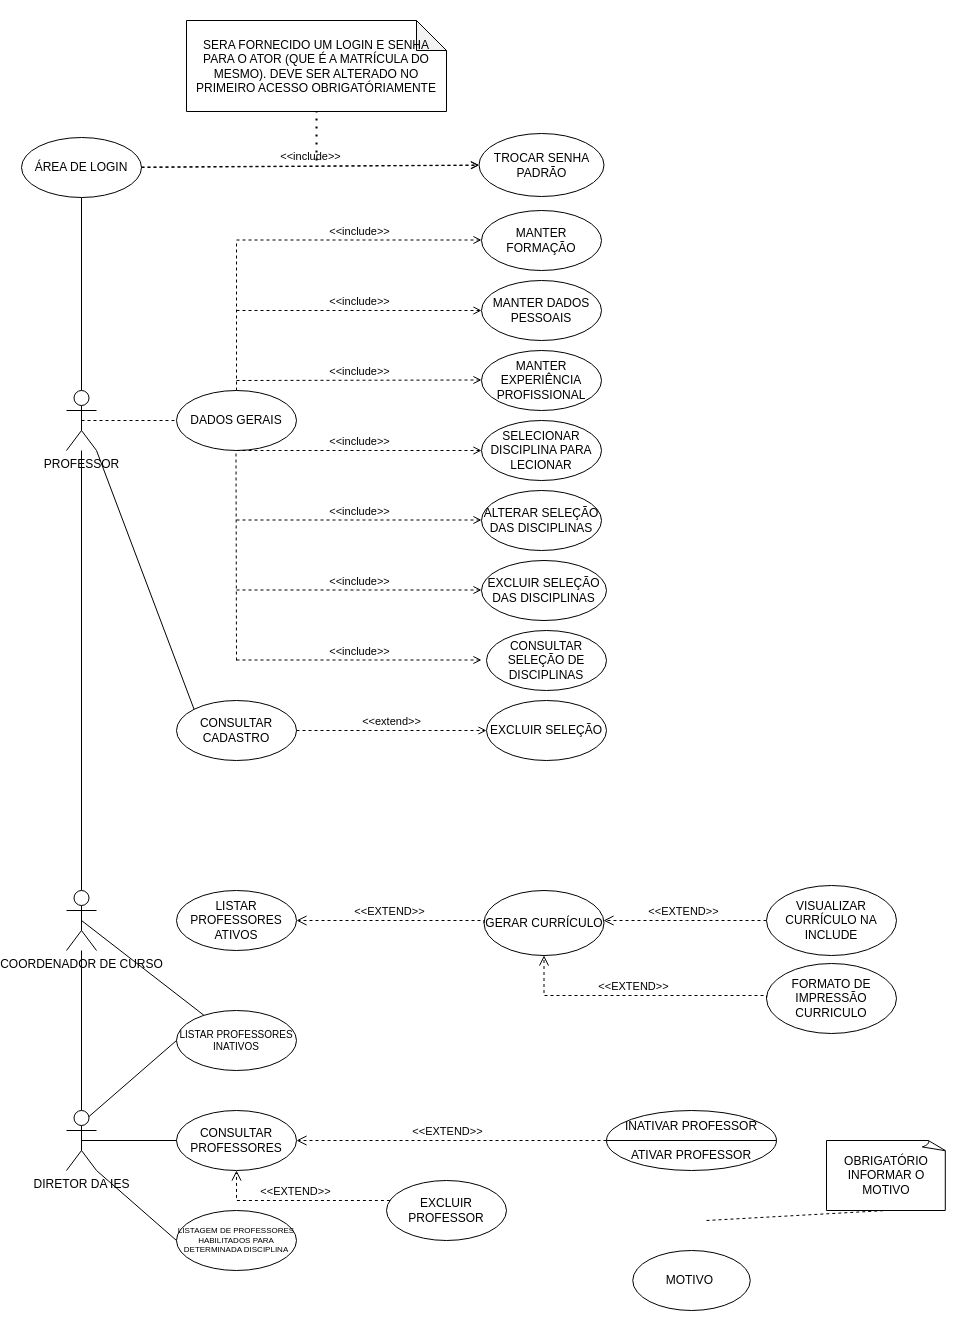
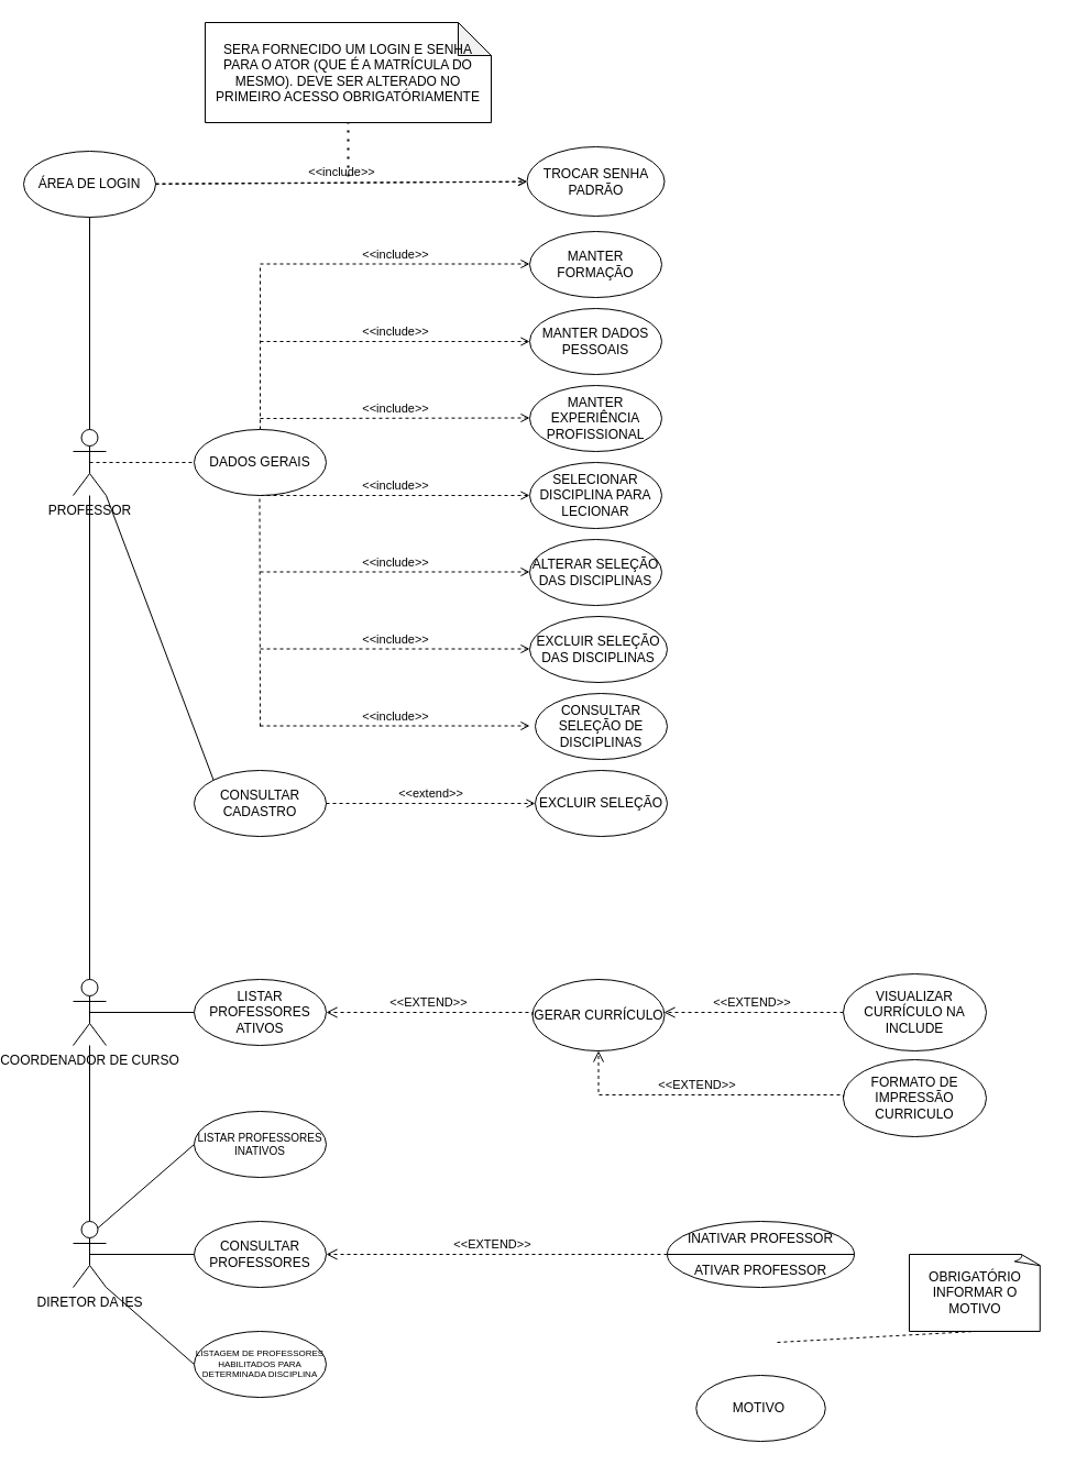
  <mxCell id="0" />
  <mxCell id="1" parent="0" />
  <mxCell id="2" value="PROFESSOR" style="shape=umlActor;verticalLabelPosition=bottom;verticalAlign=top;html=1;outlineConnect=0;" parent="1" vertex="1"><mxGeometry x="65" y="390" width="30" height="60" as="geometry" /></mxCell>
  <mxCell id="3" value="COORDENADOR DE CURSO" style="shape=umlActor;verticalLabelPosition=bottom;verticalAlign=top;html=1;outlineConnect=0;" parent="1" vertex="1"><mxGeometry x="65" y="890" width="30" height="60" as="geometry" /></mxCell>
  <mxCell id="4" value="DIRETOR DA IES" style="shape=umlActor;verticalLabelPosition=bottom;verticalAlign=top;html=1;outlineConnect=0;" parent="1" vertex="1"><mxGeometry x="65" y="1110" width="30" height="60" as="geometry" /></mxCell>
  <mxCell id="5" value="DADOS GERAIS" style="ellipse;whiteSpace=wrap;html=1;" parent="1" vertex="1"><mxGeometry x="175" y="390" width="120" height="60" as="geometry" /></mxCell>
  <mxCell id="6" value="LISTAR PROFESSORES ATIVOS" style="ellipse;whiteSpace=wrap;html=1;" parent="1" vertex="1"><mxGeometry x="175" y="890" width="120" height="60" as="geometry" /></mxCell>
  <mxCell id="7" value="CONSULTAR &lt;br&gt;PROFESSORES" style="ellipse;whiteSpace=wrap;html=1;" parent="1" vertex="1"><mxGeometry x="175" y="1110" width="120" height="60" as="geometry" /></mxCell>
  <mxCell id="8" value="" style="endArrow=none;html=1;rounded=0;exitX=0.5;exitY=0.5;exitDx=0;exitDy=0;exitPerimeter=0;entryX=0;entryY=0.5;entryDx=0;entryDy=0;dashed=1;" parent="1" source="2" target="5" edge="1"><mxGeometry width="50" height="50" relative="1" as="geometry"><mxPoint x="305" y="460" as="sourcePoint" /><mxPoint x="355" y="410" as="targetPoint" /></mxGeometry></mxCell>
- <mxCell id="9" value="" style="endArrow=none;html=1;rounded=0;exitX=0.5;exitY=0.5;exitDx=0;exitDy=0;exitPerimeter=0;" parent="1" source="3" target="45" edge="1"><mxGeometry width="50" height="50" relative="1" as="geometry"><mxPoint x="90" y="919.5" as="sourcePoint" /><mxPoint x="175" y="919.5" as="targetPoint" /></mxGeometry></mxCell>
+ <mxCell id="9" value="" style="endArrow=none;html=1;rounded=0;exitX=0.5;exitY=0.5;exitDx=0;exitDy=0;exitPerimeter=0;entryX=0;entryY=0.5;entryDx=0;entryDy=0;" parent="1" source="3" target="6" edge="1"><mxGeometry width="50" height="50" relative="1" as="geometry"><mxPoint x="90" y="919.5" as="sourcePoint" /><mxPoint x="175" y="919.5" as="targetPoint" /></mxGeometry></mxCell>
  <mxCell id="10" value="" style="endArrow=none;html=1;rounded=0;exitX=0.5;exitY=0.5;exitDx=0;exitDy=0;exitPerimeter=0;entryX=0;entryY=0.5;entryDx=0;entryDy=0;" parent="1" source="4" target="7" edge="1"><mxGeometry width="50" height="50" relative="1" as="geometry"><mxPoint x="90" y="1150" as="sourcePoint" /><mxPoint x="175" y="1150" as="targetPoint" /></mxGeometry></mxCell>
  <mxCell id="11" value="" style="endArrow=none;html=1;rounded=0;exitX=0.5;exitY=0;exitDx=0;exitDy=0;exitPerimeter=0;" parent="1" source="3" target="2" edge="1"><mxGeometry width="50" height="50" relative="1" as="geometry"><mxPoint x="305" y="960" as="sourcePoint" /><mxPoint x="355" y="910" as="targetPoint" /></mxGeometry></mxCell>
  <mxCell id="12" value="" style="endArrow=none;html=1;rounded=0;" parent="1" target="3" edge="1"><mxGeometry width="50" height="50" relative="1" as="geometry"><mxPoint x="80" y="1110" as="sourcePoint" /><mxPoint x="79.5" y="970" as="targetPoint" /></mxGeometry></mxCell>
  <mxCell id="13" value="MANTER DADOS PESSOAIS" style="ellipse;whiteSpace=wrap;html=1;" parent="1" vertex="1"><mxGeometry x="480" y="280" width="120" height="60" as="geometry" /></mxCell>
  <mxCell id="14" value="" style="endArrow=none;dashed=1;html=1;rounded=0;exitX=0.5;exitY=0;exitDx=0;exitDy=0;" parent="1" source="5" edge="1"><mxGeometry width="50" height="50" relative="1" as="geometry"><mxPoint x="305" y="510" as="sourcePoint" /><mxPoint x="235" y="240" as="targetPoint" /></mxGeometry></mxCell>
  <mxCell id="15" value="&amp;lt;&amp;lt;include&amp;gt;&amp;gt;" style="html=1;verticalAlign=bottom;labelBackgroundColor=none;endArrow=open;endFill=0;dashed=1;rounded=0;entryX=0;entryY=0.5;entryDx=0;entryDy=0;" parent="1" edge="1"><mxGeometry width="160" relative="1" as="geometry"><mxPoint x="235" y="310" as="sourcePoint" /><mxPoint x="480" y="310" as="targetPoint" /><mxPoint as="offset" /></mxGeometry></mxCell>
  <mxCell id="16" value="MANTER EXPERIÊNCIA PROFISSIONAL" style="ellipse;whiteSpace=wrap;html=1;" parent="1" vertex="1"><mxGeometry x="480" y="350" width="120" height="60" as="geometry" /></mxCell>
  <mxCell id="17" value="&amp;lt;&amp;lt;include&amp;gt;&amp;gt;" style="html=1;verticalAlign=bottom;labelBackgroundColor=none;endArrow=open;endFill=0;dashed=1;rounded=0;entryX=0;entryY=0.5;entryDx=0;entryDy=0;" parent="1" edge="1"><mxGeometry width="160" relative="1" as="geometry"><mxPoint x="235" y="380" as="sourcePoint" /><mxPoint x="480" y="379.5" as="targetPoint" /><mxPoint as="offset" /></mxGeometry></mxCell>
  <mxCell id="18" value="SELECIONAR DISCIPLINA PARA LECIONAR" style="ellipse;whiteSpace=wrap;html=1;" parent="1" vertex="1"><mxGeometry x="480" y="420" width="120" height="60" as="geometry" /></mxCell>
  <mxCell id="19" value="&amp;lt;&amp;lt;include&amp;gt;&amp;gt;" style="html=1;verticalAlign=bottom;labelBackgroundColor=none;endArrow=open;endFill=0;dashed=1;rounded=0;entryX=0;entryY=0.5;entryDx=0;entryDy=0;exitX=0.5;exitY=1;exitDx=0;exitDy=0;" parent="1" source="5" target="18" edge="1"><mxGeometry width="160" relative="1" as="geometry"><mxPoint x="245" y="390" as="sourcePoint" /><mxPoint x="490" y="389.5" as="targetPoint" /><mxPoint as="offset" /></mxGeometry></mxCell>
  <mxCell id="20" value="ALTERAR SELEÇÃO DAS DISCIPLINAS" style="ellipse;whiteSpace=wrap;html=1;" parent="1" vertex="1"><mxGeometry x="480" y="490" width="120" height="60" as="geometry" /></mxCell>
  <mxCell id="21" value="MANTER FORMAÇÃO" style="ellipse;whiteSpace=wrap;html=1;" parent="1" vertex="1"><mxGeometry x="480" y="210" width="120" height="60" as="geometry" /></mxCell>
  <mxCell id="22" value="&amp;lt;&amp;lt;include&amp;gt;&amp;gt;" style="html=1;verticalAlign=bottom;labelBackgroundColor=none;endArrow=open;endFill=0;dashed=1;rounded=0;entryX=0;entryY=0.5;entryDx=0;entryDy=0;" parent="1" edge="1"><mxGeometry width="160" relative="1" as="geometry"><mxPoint x="235" y="239.5" as="sourcePoint" /><mxPoint x="480" y="239.5" as="targetPoint" /><mxPoint as="offset" /></mxGeometry></mxCell>
  <mxCell id="23" value="&amp;lt;&amp;lt;include&amp;gt;&amp;gt;" style="html=1;verticalAlign=bottom;labelBackgroundColor=none;endArrow=open;endFill=0;dashed=1;rounded=0;entryX=0;entryY=0.5;entryDx=0;entryDy=0;" parent="1" edge="1"><mxGeometry width="160" relative="1" as="geometry"><mxPoint x="235" y="519.5" as="sourcePoint" /><mxPoint x="480" y="519.5" as="targetPoint" /><mxPoint as="offset" /></mxGeometry></mxCell>
  <mxCell id="24" value="" style="endArrow=none;dashed=1;html=1;rounded=0;" parent="1" edge="1"><mxGeometry width="50" height="50" relative="1" as="geometry"><mxPoint x="235" y="660" as="sourcePoint" /><mxPoint x="234.5" y="450" as="targetPoint" /></mxGeometry></mxCell>
  <mxCell id="25" value="EXCLUIR SELEÇÃO DAS DISCIPLINAS " style="ellipse;whiteSpace=wrap;html=1;" parent="1" vertex="1"><mxGeometry x="480" y="560" width="125" height="60" as="geometry" /></mxCell>
  <mxCell id="26" value="&amp;lt;&amp;lt;include&amp;gt;&amp;gt;" style="html=1;verticalAlign=bottom;labelBackgroundColor=none;endArrow=open;endFill=0;dashed=1;rounded=0;entryX=0;entryY=0.5;entryDx=0;entryDy=0;" parent="1" edge="1"><mxGeometry width="160" relative="1" as="geometry"><mxPoint x="235" y="589.5" as="sourcePoint" /><mxPoint x="480" y="589.5" as="targetPoint" /><mxPoint as="offset" /></mxGeometry></mxCell>
  <mxCell id="27" value="CONSULTAR SELEÇÃO DE DISCIPLINAS" style="ellipse;whiteSpace=wrap;html=1;" parent="1" vertex="1"><mxGeometry x="485" y="630" width="120" height="60" as="geometry" /></mxCell>
  <mxCell id="28" value="&amp;lt;&amp;lt;include&amp;gt;&amp;gt;" style="html=1;verticalAlign=bottom;labelBackgroundColor=none;endArrow=open;endFill=0;dashed=1;rounded=0;entryX=0;entryY=0.5;entryDx=0;entryDy=0;" parent="1" edge="1"><mxGeometry width="160" relative="1" as="geometry"><mxPoint x="235" y="659.5" as="sourcePoint" /><mxPoint x="480" y="659.5" as="targetPoint" /><mxPoint as="offset" /></mxGeometry></mxCell>
  <mxCell id="29" value="ÁREA DE LOGIN" style="ellipse;whiteSpace=wrap;html=1;" parent="1" vertex="1"><mxGeometry x="20" y="137" width="120" height="60" as="geometry" /></mxCell>
  <mxCell id="30" value="&amp;lt;&amp;lt;include&amp;gt;&amp;gt;" style="html=1;verticalAlign=bottom;labelBackgroundColor=none;endArrow=open;endFill=0;dashed=1;rounded=0;entryX=0;entryY=0.5;entryDx=0;entryDy=0;" parent="1" target="33" edge="1"><mxGeometry width="160" relative="1" as="geometry"><mxPoint x="140" y="166.5" as="sourcePoint" /><mxPoint x="385" y="166.5" as="targetPoint" /><mxPoint as="offset" /></mxGeometry></mxCell>
  <mxCell id="31" value="SERA FORNECIDO UM LOGIN E SENHA PARA O ATOR (QUE É A MATRÍCULA DO MESMO). DEVE SER ALTERADO NO PRIMEIRO ACESSO OBRIGATÓRIAMENTE" style="shape=note;whiteSpace=wrap;html=1;backgroundOutline=1;darkOpacity=0.05;" parent="1" vertex="1"><mxGeometry x="185" y="20" width="260" height="91" as="geometry" /></mxCell>
  <mxCell id="32" value="" style="html=1;verticalAlign=bottom;labelBackgroundColor=none;endArrow=open;endFill=0;dashed=1;rounded=0;exitX=1;exitY=0.5;exitDx=0;exitDy=0;" parent="1" target="33" edge="1" source="29"><mxGeometry width="160" relative="1" as="geometry"><mxPoint x="195" y="170" as="sourcePoint" /><mxPoint x="675" y="165" as="targetPoint" /><mxPoint as="offset" /></mxGeometry></mxCell>
  <mxCell id="33" value="TROCAR SENHA PADRÃO" style="ellipse;whiteSpace=wrap;html=1;" parent="1" vertex="1"><mxGeometry x="477.5" y="133" width="125" height="63" as="geometry" /></mxCell>
  <mxCell id="34" value="" style="endArrow=none;html=1;rounded=0;entryX=0.5;entryY=1;entryDx=0;entryDy=0;exitX=0.5;exitY=0;exitDx=0;exitDy=0;exitPerimeter=0;" parent="1" source="2" target="29" edge="1"><mxGeometry width="50" height="50" relative="1" as="geometry"><mxPoint x="265" y="290" as="sourcePoint" /><mxPoint x="315" y="240" as="targetPoint" /></mxGeometry></mxCell>
  <mxCell id="35" value="CONSULTAR CADASTRO" style="ellipse;whiteSpace=wrap;html=1;" parent="1" vertex="1"><mxGeometry x="175" y="700" width="120" height="60" as="geometry" /></mxCell>
  <mxCell id="36" value="" style="endArrow=none;html=1;rounded=0;exitX=0;exitY=0;exitDx=0;exitDy=0;entryX=1;entryY=1;entryDx=0;entryDy=0;entryPerimeter=0;" parent="1" source="35" target="2" edge="1"><mxGeometry width="50" height="50" relative="1" as="geometry"><mxPoint x="385" y="690" as="sourcePoint" /><mxPoint x="435" y="640" as="targetPoint" /></mxGeometry></mxCell>
  <mxCell id="37" value="" style="endArrow=none;dashed=1;html=1;dashPattern=1 3;strokeWidth=2;rounded=0;entryX=0.5;entryY=1;entryDx=0;entryDy=0;entryPerimeter=0;" edge="1" parent="1" target="31"><mxGeometry width="50" height="50" relative="1" as="geometry"><mxPoint x="315" y="160" as="sourcePoint" /><mxPoint x="395" y="81" as="targetPoint" /></mxGeometry></mxCell>
  <mxCell id="38" value="EXCLUIR SELEÇÃO" style="ellipse;whiteSpace=wrap;html=1;" vertex="1" parent="1"><mxGeometry x="485" y="700" width="120" height="60" as="geometry" /></mxCell>
  <mxCell id="39" value="&amp;lt;&amp;lt;extend&amp;gt;&amp;gt;" style="html=1;verticalAlign=bottom;labelBackgroundColor=none;endArrow=open;endFill=0;dashed=1;rounded=0;entryX=0;entryY=0.5;entryDx=0;entryDy=0;exitX=1;exitY=0.5;exitDx=0;exitDy=0;" edge="1" parent="1" source="35" target="38"><mxGeometry width="160" relative="1" as="geometry"><mxPoint x="405" y="760" as="sourcePoint" /><mxPoint x="650" y="760" as="targetPoint" /><mxPoint as="offset" /></mxGeometry></mxCell>
  <mxCell id="40" value="GERAR CURRÍCULO" style="ellipse;whiteSpace=wrap;html=1;" vertex="1" parent="1"><mxGeometry x="482.5" y="890" width="120" height="65" as="geometry" /></mxCell>
  <mxCell id="41" value="FORMATO DE IMPRESSÃO CURRICULO" style="ellipse;whiteSpace=wrap;html=1;" vertex="1" parent="1"><mxGeometry x="765" y="963" width="130" height="70" as="geometry" /></mxCell>
  <mxCell id="42" value="&amp;lt;&amp;lt;EXTEND&amp;gt;&amp;gt;" style="html=1;verticalAlign=bottom;endArrow=open;dashed=1;endSize=8;edgeStyle=elbowEdgeStyle;elbow=vertical;curved=0;rounded=0;entryX=1;entryY=0.5;entryDx=0;entryDy=0;exitX=0;exitY=0.5;exitDx=0;exitDy=0;" edge="1" parent="1" source="40" target="6"><mxGeometry x="0.024" relative="1" as="geometry"><mxPoint x="405" y="930" as="sourcePoint" /><mxPoint x="473.952" y="929.857" as="targetPoint" /><mxPoint as="offset" /><Array as="points"><mxPoint x="325" y="920" /><mxPoint x="485" y="940" /></Array></mxGeometry></mxCell>
  <mxCell id="43" value="&amp;lt;&amp;lt;EXTEND&amp;gt;&amp;gt;" style="html=1;verticalAlign=bottom;endArrow=open;dashed=1;endSize=8;edgeStyle=elbowEdgeStyle;elbow=vertical;curved=0;rounded=0;exitX=0;exitY=0.5;exitDx=0;exitDy=0;" edge="1" parent="1" source="55"><mxGeometry x="0.024" relative="1" as="geometry"><mxPoint x="755" y="910" as="sourcePoint" /><mxPoint x="602" y="920" as="targetPoint" /><mxPoint as="offset" /><Array as="points"><mxPoint x="685" y="920" /></Array></mxGeometry></mxCell>
  <mxCell id="44" value="&amp;lt;&amp;lt;EXTEND&amp;gt;&amp;gt;" style="html=1;verticalAlign=bottom;endArrow=open;dashed=1;endSize=8;edgeStyle=elbowEdgeStyle;elbow=vertical;curved=0;rounded=0;entryX=0.5;entryY=1;entryDx=0;entryDy=0;exitX=0;exitY=0.5;exitDx=0;exitDy=0;" edge="1" parent="1" source="41" target="40"><mxGeometry x="0.024" relative="1" as="geometry"><mxPoint x="756" y="1020" as="sourcePoint" /><mxPoint x="659" y="1041" as="targetPoint" /><mxPoint as="offset" /><Array as="points"><mxPoint x="635" y="995" /></Array></mxGeometry></mxCell>
  <mxCell id="45" value="LISTAR PROFESSORES INATIVOS" style="ellipse;whiteSpace=wrap;html=1;fontSize=10;" vertex="1" parent="1"><mxGeometry x="175" y="1010" width="120" height="60" as="geometry" /></mxCell>
  <mxCell id="46" value="LISTAGEM DE PROFESSORES HABILITADOS PARA DETERMINADA DISCIPLINA" style="ellipse;whiteSpace=wrap;html=1;fontSize=8;" vertex="1" parent="1"><mxGeometry x="175" y="1210" width="120" height="60" as="geometry" /></mxCell>
- <mxCell id="47" value="EXCLUIR PROFESSOR" style="ellipse;whiteSpace=wrap;html=1;" vertex="1" parent="1"><mxGeometry x="385" y="1180" width="120" height="60" as="geometry" /></mxCell>
  <mxCell id="48" value="&amp;lt;&amp;lt;EXTEND&amp;gt;&amp;gt;" style="html=1;verticalAlign=bottom;endArrow=open;dashed=1;endSize=8;edgeStyle=elbowEdgeStyle;elbow=vertical;curved=0;rounded=0;entryX=1;entryY=0.5;entryDx=0;entryDy=0;exitX=0;exitY=0.5;exitDx=0;exitDy=0;" edge="1" parent="1" source="49" target="7"><mxGeometry x="0.023" relative="1" as="geometry"><mxPoint x="555" y="1150" as="sourcePoint" /><mxPoint x="385" y="1200" as="targetPoint" /><mxPoint as="offset" /><Array as="points"><mxPoint x="455" y="1140" /><mxPoint x="545" y="1210" /></Array></mxGeometry></mxCell>
  <mxCell id="49" value="INATIVAR PROFESSOR&lt;br&gt;&lt;br&gt;ATIVAR PROFESSOR" style="ellipse;whiteSpace=wrap;html=1;" vertex="1" parent="1"><mxGeometry x="605" y="1110" width="170" height="60" as="geometry" /></mxCell>
  <mxCell id="50" value="" style="endArrow=none;html=1;rounded=0;exitX=0;exitY=0.5;exitDx=0;exitDy=0;entryX=1;entryY=0.5;entryDx=0;entryDy=0;" edge="1" parent="1" target="49" source="49"><mxGeometry width="50" height="50" relative="1" as="geometry"><mxPoint x="605" y="1129.5" as="sourcePoint" /><mxPoint x="805" y="1140" as="targetPoint" /></mxGeometry></mxCell>
- <mxCell id="51" value="&amp;lt;&amp;lt;EXTEND&amp;gt;&amp;gt;" style="html=1;verticalAlign=bottom;endArrow=open;dashed=1;endSize=8;edgeStyle=elbowEdgeStyle;elbow=vertical;curved=0;rounded=0;entryX=0.5;entryY=1;entryDx=0;entryDy=0;" edge="1" parent="1" source="47" target="7"><mxGeometry x="0.023" relative="1" as="geometry"><mxPoint x="430" y="1290" as="sourcePoint" /><mxPoint x="345" y="1200" as="targetPoint" /><mxPoint as="offset" /><Array as="points"><mxPoint x="325" y="1200" /><mxPoint x="410" y="1260" /></Array></mxGeometry></mxCell>
  <mxCell id="52" value="MOTIVO&amp;nbsp;" style="ellipse;whiteSpace=wrap;html=1;" vertex="1" parent="1"><mxGeometry x="631.25" y="1250" width="117.5" height="60" as="geometry" /></mxCell>
  <mxCell id="53" value="OBRIGATÓRIO INFORMAR O MOTIVO" style="whiteSpace=wrap;html=1;shape=mxgraph.basic.document" vertex="1" parent="1"><mxGeometry x="825" y="1140" width="120" height="70" as="geometry" /></mxCell>
  <mxCell id="54" value="" style="endArrow=none;dashed=1;html=1;rounded=0;entryX=0.5;entryY=1;entryDx=0;entryDy=0;entryPerimeter=0;" edge="1" parent="1" target="53"><mxGeometry width="50" height="50" relative="1" as="geometry"><mxPoint x="705" y="1220" as="sourcePoint" /><mxPoint x="905" y="1105" as="targetPoint" /></mxGeometry></mxCell>
  <mxCell id="55" value="VISUALIZAR CURRÍCULO NA INCLUDE" style="ellipse;whiteSpace=wrap;html=1;" vertex="1" parent="1"><mxGeometry x="765" y="885" width="130" height="70" as="geometry" /></mxCell>
  <mxCell id="56" value="" style="endArrow=none;html=1;rounded=0;exitX=0.75;exitY=0.1;exitDx=0;exitDy=0;exitPerimeter=0;entryX=0;entryY=0.5;entryDx=0;entryDy=0;" edge="1" parent="1" source="4" target="45"><mxGeometry width="50" height="50" relative="1" as="geometry"><mxPoint x="405" y="1100" as="sourcePoint" /><mxPoint x="455" y="1050" as="targetPoint" /></mxGeometry></mxCell>
  <mxCell id="57" value="" style="endArrow=none;html=1;rounded=0;exitX=0;exitY=0.5;exitDx=0;exitDy=0;entryX=1;entryY=1;entryDx=0;entryDy=0;entryPerimeter=0;" edge="1" parent="1" source="46" target="4"><mxGeometry width="50" height="50" relative="1" as="geometry"><mxPoint x="53" y="1336" as="sourcePoint" /><mxPoint x="140" y="1260" as="targetPoint" /></mxGeometry></mxCell>
